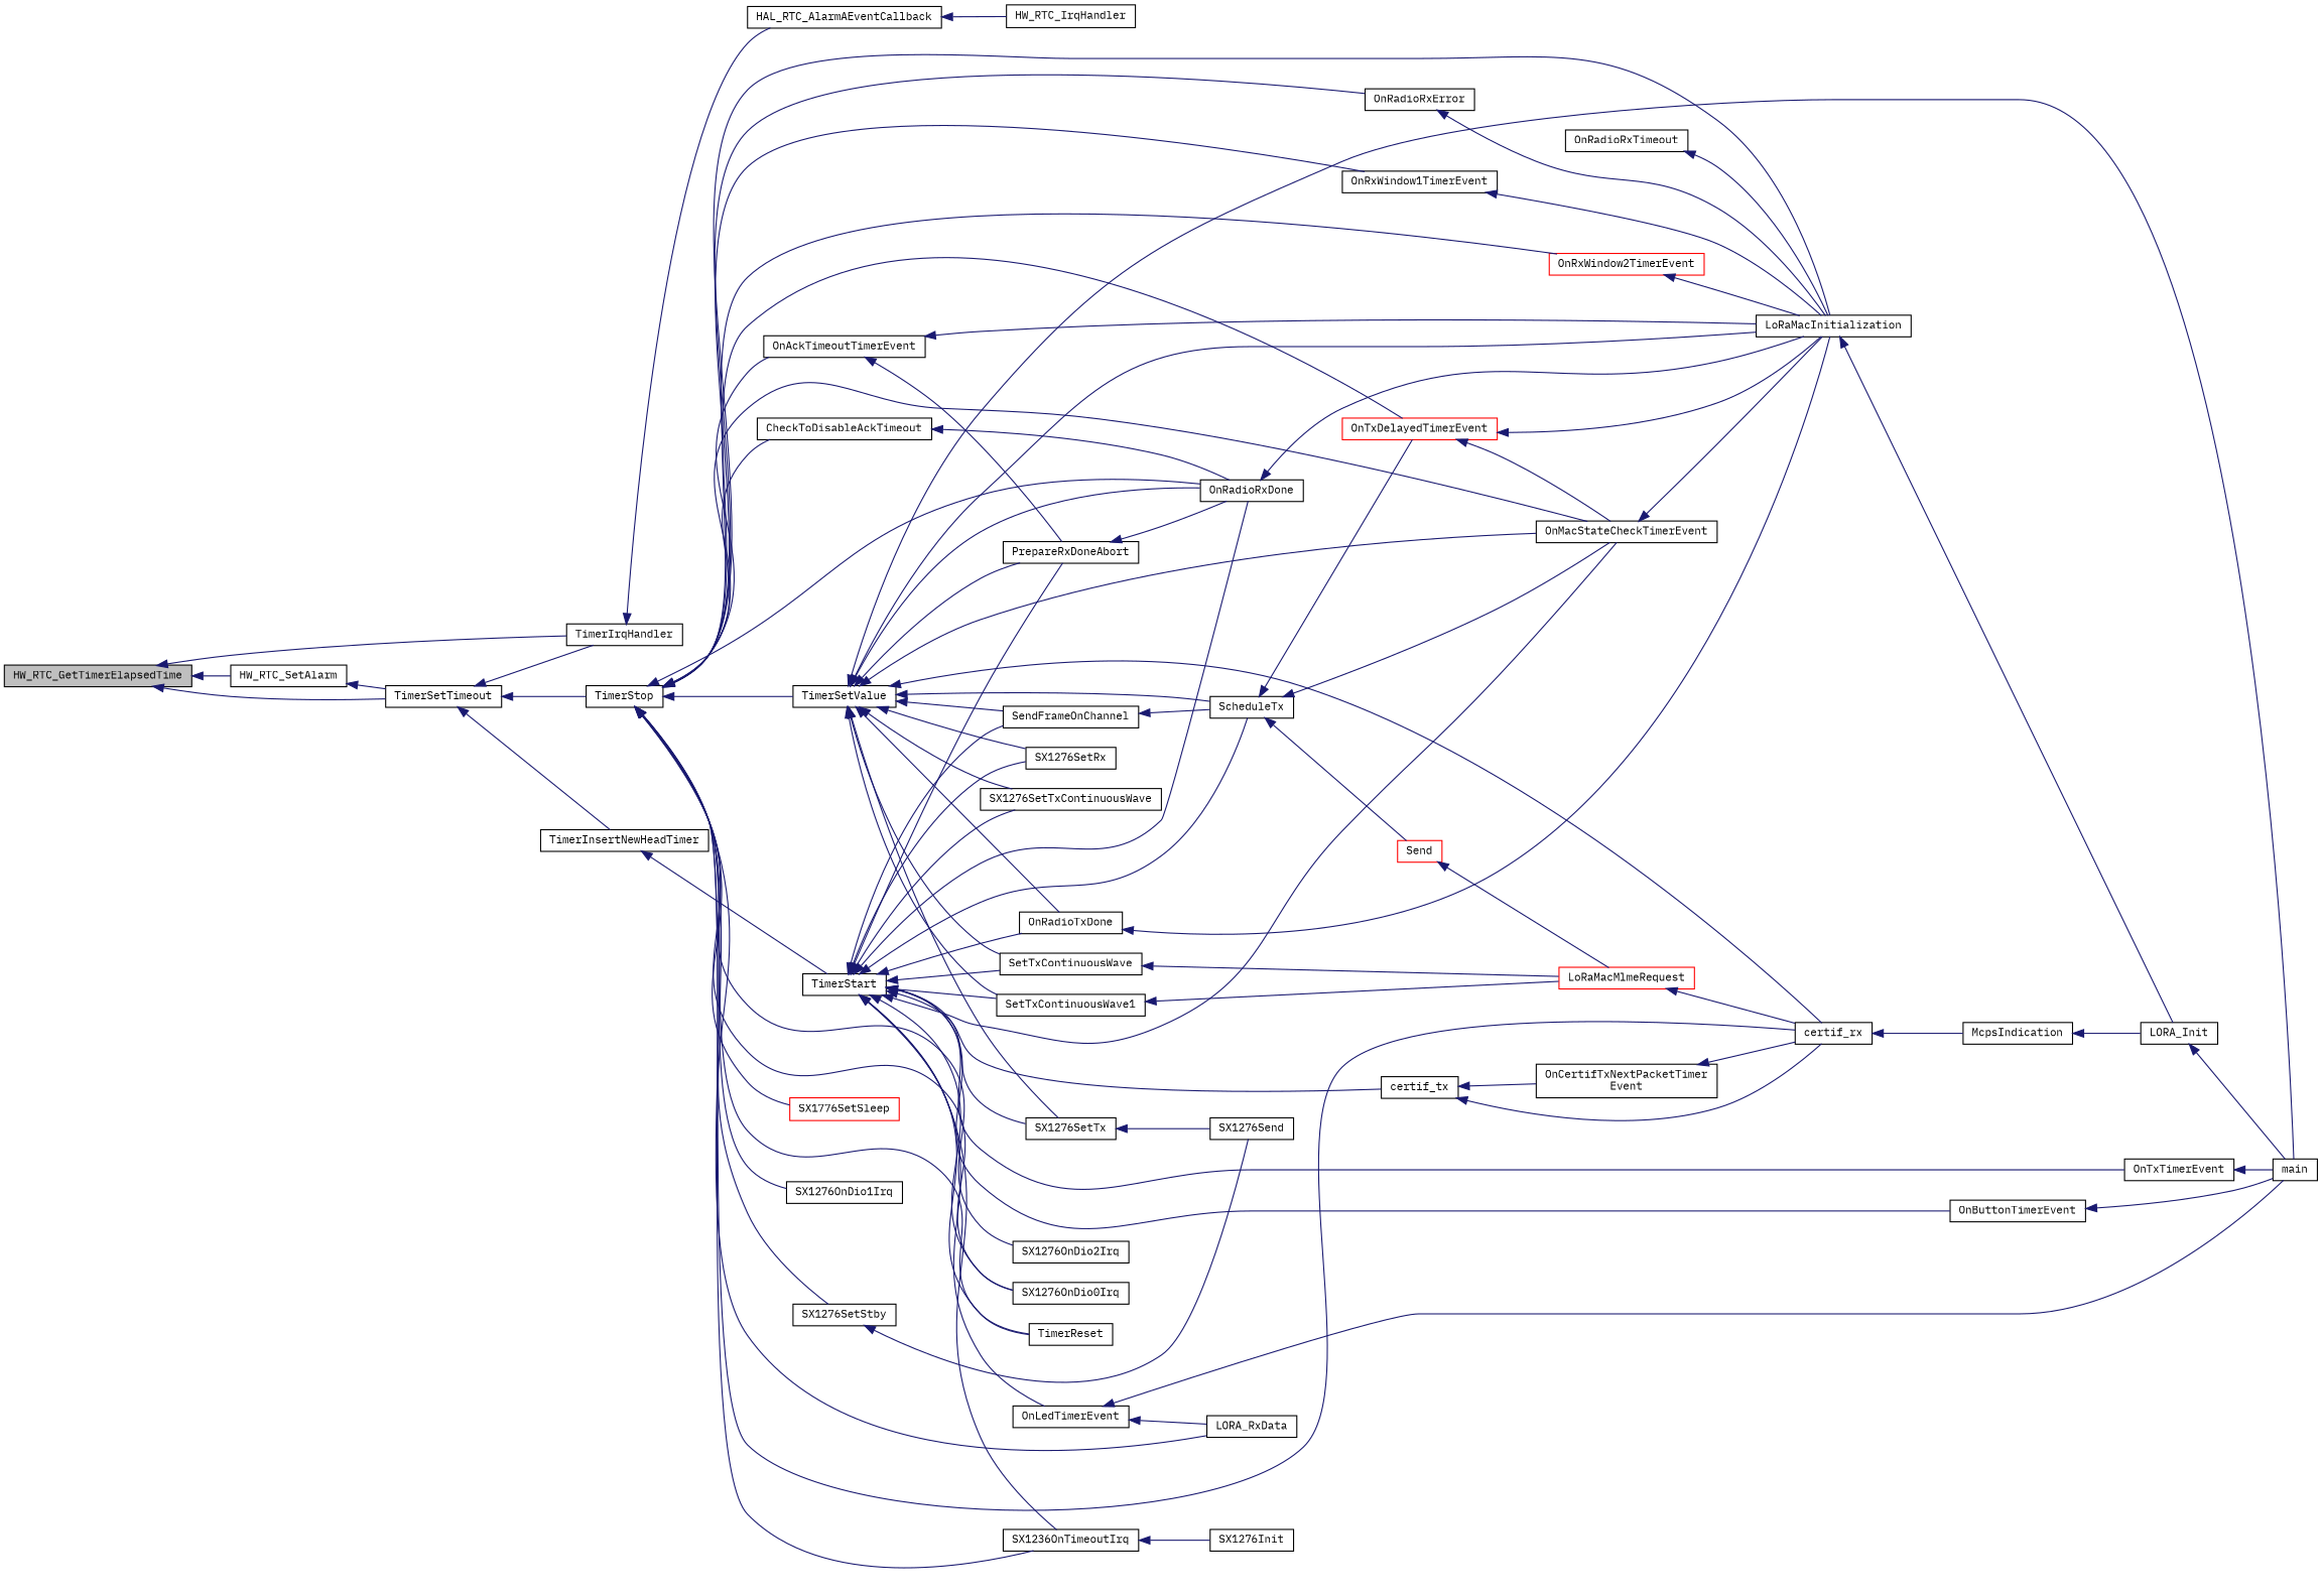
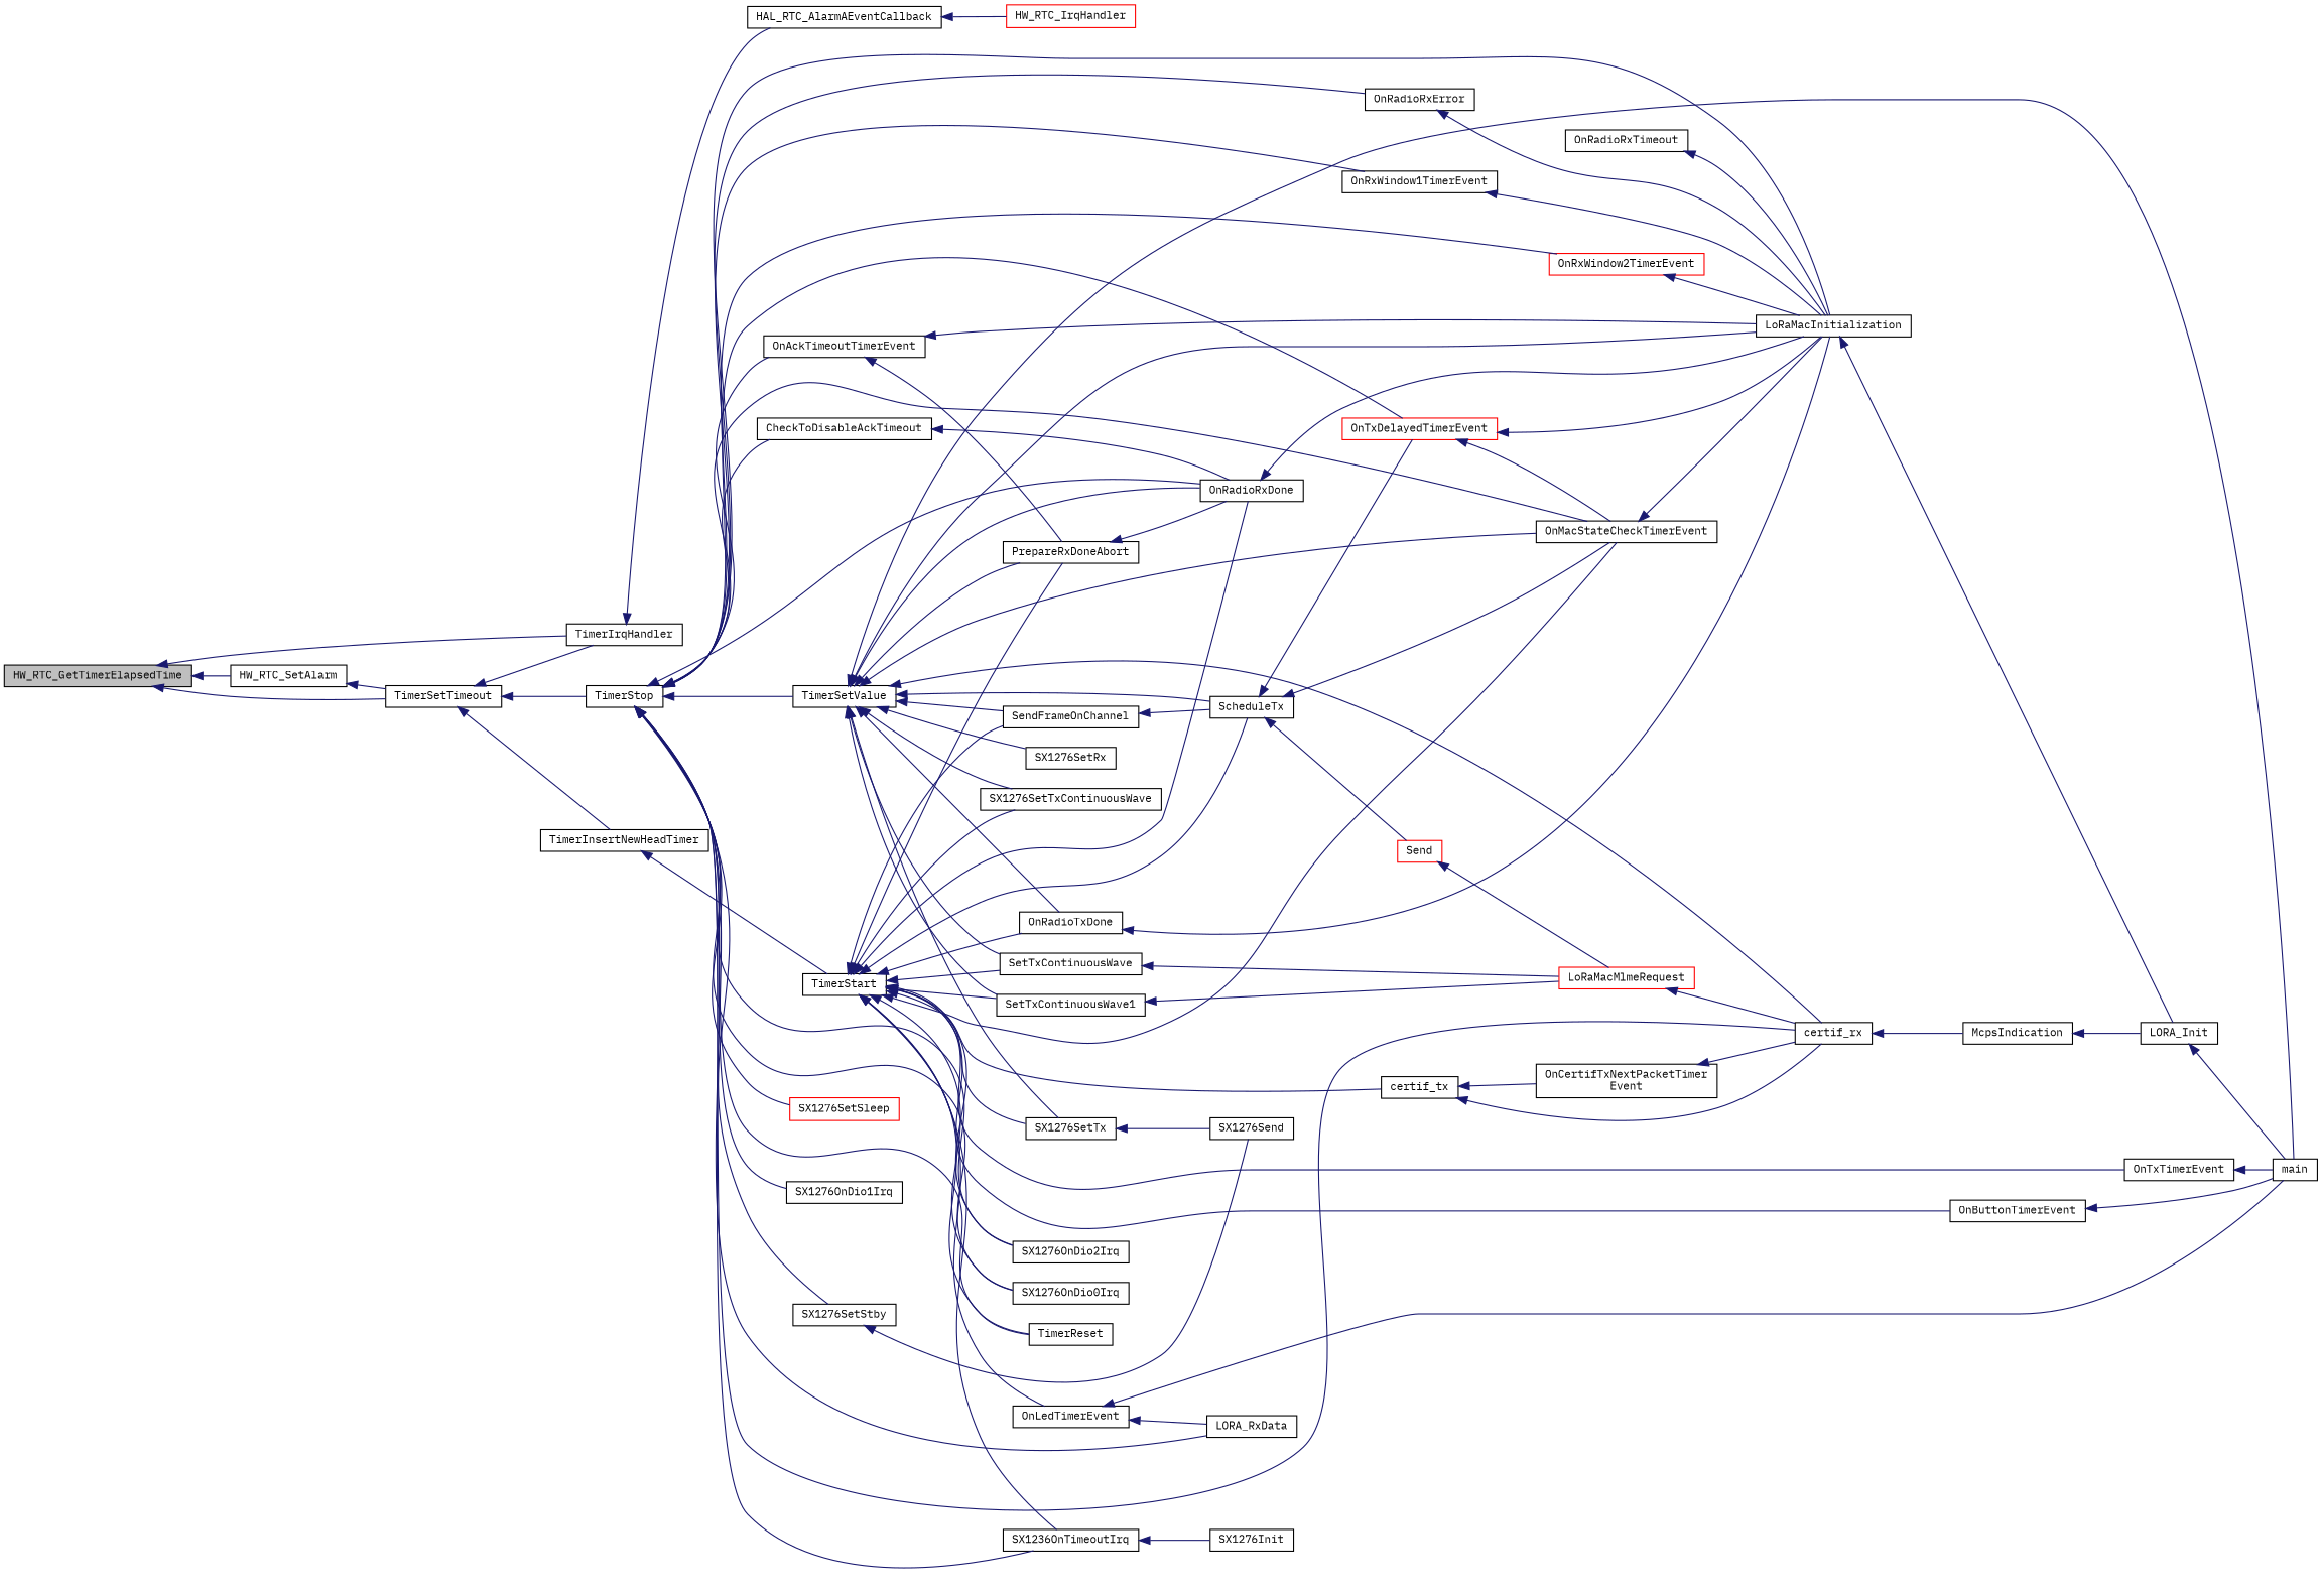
  digraph {
    fontname="IBM Plex Mono"
    rankdir=LR
    node [color=black fillcolor=white fontname="IBM Plex Mono" fontsize=10 shape=record style=filled]
    edge [color=midnightblue dir=back fontname="IBM Plex Mono" fontsize=10 labelfontname=Helvetica labelfontsize=10 style=solid]
    n1 [fillcolor=grey75 fontcolor=black height=0.2 label=HW_RTC_GetTimerElapsedTime width=0.4]
    n2 [height=0.2 label=TimerIrqHandler width=0.4]
    n3 [height=0.2 label=TimerSetTimeout width=0.4]
    n4 [height=0.2 label=HW_RTC_SetAlarm width=0.4]
    n5 [height=0.2 label=TimerStart width=0.4]
    n6 [height=0.2 label=SX1276SetRx width=0.4]
    n7 [height=0.2 label=SX1276SetTx width=0.4]
    n8 [height=0.2 label=SX1276SetTxContinuousWave width=0.4]
    n9 [height=0.2 label=SX1236OnTimeoutIrq width=0.4]
    n10 [height=0.2 label=SX1276OnDio0Irq width=0.4]
    n11 [height=0.2 label=certif_tx width=0.4]
    n12 [height=0.2 label=OnRadioTxDone width=0.4]
    n13 [height=0.2 label=PrepareRxDoneAbort width=0.4]
    n14 [height=0.2 label=OnRadioRxDone width=0.4]
    n15 [height=0.2 label=OnMacStateCheckTimerEvent width=0.4]
    n16 [height=0.2 label=ScheduleTx width=0.4]
    n17 [height=0.2 label=SendFrameOnChannel width=0.4]
    n18 [height=0.2 label=SetTxContinuousWave width=0.4]
    n19 [height=0.2 label=SetTxContinuousWave1 width=0.4]
    n20 [height=0.2 label=TimerReset width=0.4]
    n21 [height=0.2 label=OnButtonTimerEvent width=0.4]
    n22 [height=0.2 label=OnLedTimerEvent width=0.4]
    n23 [height=0.2 label=OnTxTimerEvent width=0.4]
    n24 [height=0.2 label=HAL_RTC_AlarmAEventCallback width=0.4]
    n25 [height=0.2 label=TimerInsertNewHeadTimer width=0.4]
    n26 [height=0.2 label=TimerStop width=0.4]
    n27 [height=0.2 label=SX1276Send width=0.4]
    n28 [height=0.2 label=SX1276Init width=0.4]
    n29 [height=0.2 label=certif_rx width=0.4]
    n30 [height=0.2 label="OnCertifTxNextPacketTimer\lEvent" width=0.4]
    n31 [height=0.2 label=LoRaMacInitialization width=0.4]
    n32 [color=red height=0.2 label=OnTxDelayedTimerEvent width=0.4]
    n33 [color=red height=0.2 label=Send width=0.4]
    n34 [color=red height=0.2 label=LoRaMacMlmeRequest width=0.4]
    n35 [height=0.2 label=main width=0.4]
    n36 [height=0.2 label=LORA_RxData width=0.4]
    n37 [height=0.2 label=McpsIndication width=0.4]
    n38 [height=0.2 label=LORA_Init width=0.4]
-   n39 [height=0.2 label=HW_RTC_IrqHandler width=0.4]
-   n40 [color=red height=0.2 label=SX1776SetSleep width=0.4]
+   n39 [color=red height=0.2 label=HW_RTC_IrqHandler width=0.4]
+   n40 [color=red height=0.2 label=SX1276SetSleep width=0.4]
    n41 [height=0.2 label=SX1276SetStby width=0.4]
    n42 [height=0.2 label=SX1276OnDio1Irq width=0.4]
    n43 [height=0.2 label=SX1276OnDio2Irq width=0.4]
    n44 [height=0.2 label=OnRadioRxError width=0.4]
    n45 [height=0.2 label=OnRxWindow1TimerEvent width=0.4]
    n46 [color=red height=0.2 label=OnRxWindow2TimerEvent width=0.4]
    n47 [height=0.2 label=CheckToDisableAckTimeout width=0.4]
    n48 [height=0.2 label=OnAckTimeoutTimerEvent width=0.4]
    n49 [height=0.2 label=TimerSetValue width=0.4]
    n50 [height=0.2 label=OnRadioRxTimeout width=0.4]
    n1 -> n2
    n1 -> n3
    n1 -> n4
    n2 -> n24
    n3 -> n2
    n3 -> n25
    n3 -> n26
    n4 -> n3
-   n5 -> n6
+   n5 -> n43
    n5 -> n7
    n5 -> n8
    n5 -> n9
    n5 -> n10
    n5 -> n11
    n5 -> n12
    n5 -> n13
    n5 -> n14
    n5 -> n15
    n5 -> n16
    n5 -> n17
    n5 -> n18
    n5 -> n19
    n5 -> n20
    n5 -> n21
    n5 -> n22
    n5 -> n23
    n7 -> n27
    n9 -> n28
    n11 -> n29
    n11 -> n30
    n12 -> n31
    n13 -> n14
    n14 -> n31
    n15 -> n31
    n16 -> n15
    n16 -> n32
    n16 -> n33
    n17 -> n16
    n18 -> n34
    n19 -> n34
    n21 -> n35
    n22 -> n35
    n22 -> n36
    n23 -> n35
    n24 -> n39
    n25 -> n5
    n26 -> n9
    n26 -> n10
    n26 -> n14
    n26 -> n15
    n26 -> n20
    n26 -> n29
    n26 -> n31
    n26 -> n32
    n26 -> n36
    n26 -> n40
    n26 -> n41
    n26 -> n42
    n26 -> n43
    n26 -> n44
    n26 -> n45
    n26 -> n46
    n26 -> n47
    n26 -> n48
    n26 -> n49
    n29 -> n37
    n30 -> n29
    n31 -> n38
    n32 -> n15
    n32 -> n31
    n33 -> n34
    n34 -> n29
    n37 -> n38
    n38 -> n35
    n41 -> n27
    n44 -> n31
    n45 -> n31
    n46 -> n31
    n47 -> n14
    n48 -> n13
    n48 -> n31
    n49 -> n6
    n49 -> n7
    n49 -> n8
    n49 -> n12
    n49 -> n13
    n49 -> n14
    n49 -> n15
    n49 -> n16
    n49 -> n17
    n49 -> n18
    n49 -> n19
    n49 -> n29
    n49 -> n31
    n49 -> n35
    n50 -> n31
  }
